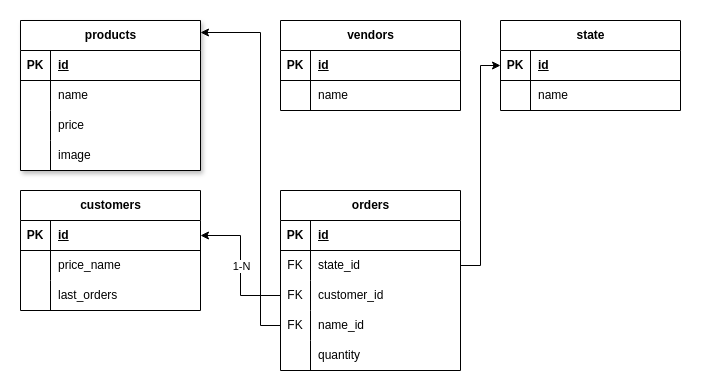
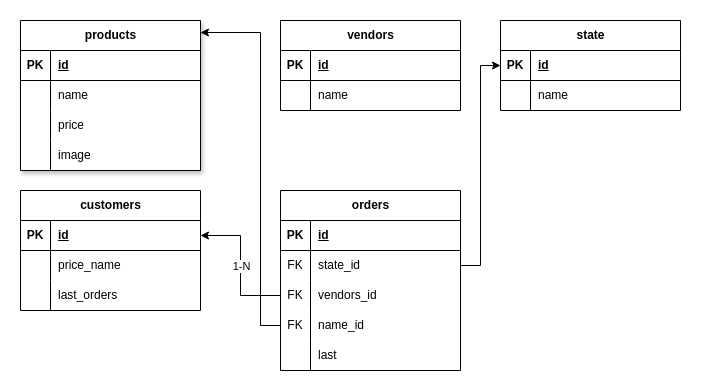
  <mxCell id="0" />
  <mxCell id="1" parent="0" />
  <mxCell id="2" value="products" style="shape=table;startSize=30;container=1;collapsible=1;childLayout=tableLayout;fixedRows=1;rowLines=0;fontStyle=1;align=center;resizeLast=1;html=1;shadow=1;swimlaneFillColor=default;gradientColor=none;fillColor=default;" vertex="1" parent="1"><mxGeometry x="20" y="20" width="180" height="150" as="geometry"><mxRectangle x="90" y="60" width="90" height="30" as="alternateBounds" /></mxGeometry></mxCell>
  <mxCell id="3" value="" style="shape=tableRow;horizontal=0;startSize=0;swimlaneHead=0;swimlaneBody=0;fillColor=none;collapsible=0;dropTarget=0;points=[[0,0.5],[1,0.5]];portConstraint=eastwest;top=0;left=0;right=0;bottom=1;" vertex="1" parent="2"><mxGeometry y="30" width="180" height="30" as="geometry" /></mxCell>
  <mxCell id="4" value="PK" style="shape=partialRectangle;connectable=0;fillColor=none;top=0;left=0;bottom=0;right=0;fontStyle=1;overflow=hidden;whiteSpace=wrap;html=1;" vertex="1" parent="3"><mxGeometry width="30" height="30" as="geometry"><mxRectangle width="30" height="30" as="alternateBounds" /></mxGeometry></mxCell>
  <mxCell id="5" value="id" style="shape=partialRectangle;connectable=0;fillColor=none;top=0;left=0;bottom=0;right=0;align=left;spacingLeft=6;fontStyle=5;overflow=hidden;whiteSpace=wrap;html=1;" vertex="1" parent="3"><mxGeometry x="30" width="150" height="30" as="geometry"><mxRectangle width="150" height="30" as="alternateBounds" /></mxGeometry></mxCell>
  <mxCell id="6" value="" style="shape=tableRow;horizontal=0;startSize=0;swimlaneHead=0;swimlaneBody=0;fillColor=none;collapsible=0;dropTarget=0;points=[[0,0.5],[1,0.5]];portConstraint=eastwest;top=0;left=0;right=0;bottom=0;" vertex="1" parent="2"><mxGeometry y="60" width="180" height="30" as="geometry" /></mxCell>
  <mxCell id="7" value="" style="shape=partialRectangle;connectable=0;fillColor=none;top=0;left=0;bottom=0;right=0;editable=1;overflow=hidden;whiteSpace=wrap;html=1;" vertex="1" parent="6"><mxGeometry width="30" height="30" as="geometry"><mxRectangle width="30" height="30" as="alternateBounds" /></mxGeometry></mxCell>
  <mxCell id="8" value="name" style="shape=partialRectangle;connectable=0;fillColor=none;top=0;left=0;bottom=0;right=0;align=left;spacingLeft=6;overflow=hidden;whiteSpace=wrap;html=1;" vertex="1" parent="6"><mxGeometry x="30" width="150" height="30" as="geometry"><mxRectangle width="150" height="30" as="alternateBounds" /></mxGeometry></mxCell>
  <mxCell id="9" value="" style="shape=tableRow;horizontal=0;startSize=0;swimlaneHead=0;swimlaneBody=0;fillColor=none;collapsible=0;dropTarget=0;points=[[0,0.5],[1,0.5]];portConstraint=eastwest;top=0;left=0;right=0;bottom=0;" vertex="1" parent="2"><mxGeometry y="90" width="180" height="30" as="geometry" /></mxCell>
  <mxCell id="10" value="" style="shape=partialRectangle;connectable=0;fillColor=none;top=0;left=0;bottom=0;right=0;editable=1;overflow=hidden;whiteSpace=wrap;html=1;" vertex="1" parent="9"><mxGeometry width="30" height="30" as="geometry"><mxRectangle width="30" height="30" as="alternateBounds" /></mxGeometry></mxCell>
  <mxCell id="11" value="price" style="shape=partialRectangle;connectable=0;fillColor=none;top=0;left=0;bottom=0;right=0;align=left;spacingLeft=6;overflow=hidden;whiteSpace=wrap;html=1;" vertex="1" parent="9"><mxGeometry x="30" width="150" height="30" as="geometry"><mxRectangle width="150" height="30" as="alternateBounds" /></mxGeometry></mxCell>
  <mxCell id="12" value="" style="shape=tableRow;horizontal=0;startSize=0;swimlaneHead=0;swimlaneBody=0;fillColor=none;collapsible=0;dropTarget=0;points=[[0,0.5],[1,0.5]];portConstraint=eastwest;top=0;left=0;right=0;bottom=0;" vertex="1" parent="2"><mxGeometry y="120" width="180" height="30" as="geometry" /></mxCell>
  <mxCell id="13" value="" style="shape=partialRectangle;connectable=0;fillColor=none;top=0;left=0;bottom=0;right=0;editable=1;overflow=hidden;whiteSpace=wrap;html=1;" vertex="1" parent="12"><mxGeometry width="30" height="30" as="geometry"><mxRectangle width="30" height="30" as="alternateBounds" /></mxGeometry></mxCell>
  <mxCell id="14" value="image" style="shape=partialRectangle;connectable=0;fillColor=none;top=0;left=0;bottom=0;right=0;align=left;spacingLeft=6;overflow=hidden;whiteSpace=wrap;html=1;" vertex="1" parent="12"><mxGeometry x="30" width="150" height="30" as="geometry"><mxRectangle width="150" height="30" as="alternateBounds" /></mxGeometry></mxCell>
  <mxCell id="15" value="vendors" style="shape=table;startSize=30;container=1;collapsible=1;childLayout=tableLayout;fixedRows=1;rowLines=0;fontStyle=1;align=center;resizeLast=1;html=1;gradientColor=none;swimlaneFillColor=default;" vertex="1" parent="1"><mxGeometry x="280" y="20" width="180" height="90" as="geometry" /></mxCell>
  <mxCell id="16" value="" style="shape=tableRow;horizontal=0;startSize=0;swimlaneHead=0;swimlaneBody=0;fillColor=none;collapsible=0;dropTarget=0;points=[[0,0.5],[1,0.5]];portConstraint=eastwest;top=0;left=0;right=0;bottom=1;" vertex="1" parent="15"><mxGeometry y="30" width="180" height="30" as="geometry" /></mxCell>
  <mxCell id="17" value="PK" style="shape=partialRectangle;connectable=0;fillColor=none;top=0;left=0;bottom=0;right=0;fontStyle=1;overflow=hidden;whiteSpace=wrap;html=1;" vertex="1" parent="16"><mxGeometry width="30" height="30" as="geometry"><mxRectangle width="30" height="30" as="alternateBounds" /></mxGeometry></mxCell>
  <mxCell id="18" value="id" style="shape=partialRectangle;connectable=0;fillColor=none;top=0;left=0;bottom=0;right=0;align=left;spacingLeft=6;fontStyle=5;overflow=hidden;whiteSpace=wrap;html=1;" vertex="1" parent="16"><mxGeometry x="30" width="150" height="30" as="geometry"><mxRectangle width="150" height="30" as="alternateBounds" /></mxGeometry></mxCell>
  <mxCell id="19" value="" style="shape=tableRow;horizontal=0;startSize=0;swimlaneHead=0;swimlaneBody=0;fillColor=none;collapsible=0;dropTarget=0;points=[[0,0.5],[1,0.5]];portConstraint=eastwest;top=0;left=0;right=0;bottom=0;" vertex="1" parent="15"><mxGeometry y="60" width="180" height="30" as="geometry" /></mxCell>
  <mxCell id="20" value="" style="shape=partialRectangle;connectable=0;fillColor=none;top=0;left=0;bottom=0;right=0;editable=1;overflow=hidden;whiteSpace=wrap;html=1;" vertex="1" parent="19"><mxGeometry width="30" height="30" as="geometry"><mxRectangle width="30" height="30" as="alternateBounds" /></mxGeometry></mxCell>
  <mxCell id="21" value="name" style="shape=partialRectangle;connectable=0;fillColor=none;top=0;left=0;bottom=0;right=0;align=left;spacingLeft=6;overflow=hidden;whiteSpace=wrap;html=1;" vertex="1" parent="19"><mxGeometry x="30" width="150" height="30" as="geometry"><mxRectangle width="150" height="30" as="alternateBounds" /></mxGeometry></mxCell>
  <mxCell id="22" value="customers" style="shape=table;startSize=30;container=1;collapsible=1;childLayout=tableLayout;fixedRows=1;rowLines=0;fontStyle=1;align=center;resizeLast=1;html=1;swimlaneFillColor=default;" vertex="1" parent="1"><mxGeometry x="20" y="190" width="180" height="120" as="geometry" /></mxCell>
  <mxCell id="23" value="" style="shape=tableRow;horizontal=0;startSize=0;swimlaneHead=0;swimlaneBody=0;fillColor=none;collapsible=0;dropTarget=0;points=[[0,0.5],[1,0.5]];portConstraint=eastwest;top=0;left=0;right=0;bottom=1;" vertex="1" parent="22"><mxGeometry y="30" width="180" height="30" as="geometry" /></mxCell>
  <mxCell id="24" value="PK" style="shape=partialRectangle;connectable=0;fillColor=none;top=0;left=0;bottom=0;right=0;fontStyle=1;overflow=hidden;whiteSpace=wrap;html=1;" vertex="1" parent="23"><mxGeometry width="30" height="30" as="geometry"><mxRectangle width="30" height="30" as="alternateBounds" /></mxGeometry></mxCell>
  <mxCell id="25" value="id" style="shape=partialRectangle;connectable=0;fillColor=none;top=0;left=0;bottom=0;right=0;align=left;spacingLeft=6;fontStyle=5;overflow=hidden;whiteSpace=wrap;html=1;" vertex="1" parent="23"><mxGeometry x="30" width="150" height="30" as="geometry"><mxRectangle width="150" height="30" as="alternateBounds" /></mxGeometry></mxCell>
  <mxCell id="26" value="" style="shape=tableRow;horizontal=0;startSize=0;swimlaneHead=0;swimlaneBody=0;fillColor=none;collapsible=0;dropTarget=0;points=[[0,0.5],[1,0.5]];portConstraint=eastwest;top=0;left=0;right=0;bottom=0;" vertex="1" parent="22"><mxGeometry y="60" width="180" height="30" as="geometry" /></mxCell>
  <mxCell id="27" value="" style="shape=partialRectangle;connectable=0;fillColor=none;top=0;left=0;bottom=0;right=0;editable=1;overflow=hidden;whiteSpace=wrap;html=1;" vertex="1" parent="26"><mxGeometry width="30" height="30" as="geometry"><mxRectangle width="30" height="30" as="alternateBounds" /></mxGeometry></mxCell>
  <mxCell id="28" value="price_name" style="shape=partialRectangle;connectable=0;fillColor=none;top=0;left=0;bottom=0;right=0;align=left;spacingLeft=6;overflow=hidden;whiteSpace=wrap;html=1;" vertex="1" parent="26"><mxGeometry x="30" width="150" height="30" as="geometry"><mxRectangle width="150" height="30" as="alternateBounds" /></mxGeometry></mxCell>
  <mxCell id="29" value="" style="shape=tableRow;horizontal=0;startSize=0;swimlaneHead=0;swimlaneBody=0;fillColor=none;collapsible=0;dropTarget=0;points=[[0,0.5],[1,0.5]];portConstraint=eastwest;top=0;left=0;right=0;bottom=0;" vertex="1" parent="22"><mxGeometry y="90" width="180" height="30" as="geometry" /></mxCell>
  <mxCell id="30" value="" style="shape=partialRectangle;connectable=0;fillColor=none;top=0;left=0;bottom=0;right=0;editable=1;overflow=hidden;whiteSpace=wrap;html=1;" vertex="1" parent="29"><mxGeometry width="30" height="30" as="geometry"><mxRectangle width="30" height="30" as="alternateBounds" /></mxGeometry></mxCell>
  <mxCell id="31" value="last_orders" style="shape=partialRectangle;connectable=0;fillColor=none;top=0;left=0;bottom=0;right=0;align=left;spacingLeft=6;overflow=hidden;whiteSpace=wrap;html=1;" vertex="1" parent="29"><mxGeometry x="30" width="150" height="30" as="geometry"><mxRectangle width="150" height="30" as="alternateBounds" /></mxGeometry></mxCell>
  <mxCell id="32" value="orders" style="shape=table;startSize=30;container=1;collapsible=1;childLayout=tableLayout;fixedRows=1;rowLines=0;fontStyle=1;align=center;resizeLast=1;html=1;swimlaneFillColor=default;" vertex="1" parent="1"><mxGeometry x="280" y="190" width="180" height="180" as="geometry" /></mxCell>
  <mxCell id="33" value="" style="shape=tableRow;horizontal=0;startSize=0;swimlaneHead=0;swimlaneBody=0;fillColor=none;collapsible=0;dropTarget=0;points=[[0,0.5],[1,0.5]];portConstraint=eastwest;top=0;left=0;right=0;bottom=1;" vertex="1" parent="32"><mxGeometry y="30" width="180" height="30" as="geometry" /></mxCell>
  <mxCell id="34" value="PK" style="shape=partialRectangle;connectable=0;fillColor=none;top=0;left=0;bottom=0;right=0;fontStyle=1;overflow=hidden;whiteSpace=wrap;html=1;" vertex="1" parent="33"><mxGeometry width="30" height="30" as="geometry"><mxRectangle width="30" height="30" as="alternateBounds" /></mxGeometry></mxCell>
  <mxCell id="35" value="id" style="shape=partialRectangle;connectable=0;fillColor=none;top=0;left=0;bottom=0;right=0;align=left;spacingLeft=6;fontStyle=5;overflow=hidden;whiteSpace=wrap;html=1;" vertex="1" parent="33"><mxGeometry x="30" width="150" height="30" as="geometry"><mxRectangle width="150" height="30" as="alternateBounds" /></mxGeometry></mxCell>
  <mxCell id="36" value="" style="shape=tableRow;horizontal=0;startSize=0;swimlaneHead=0;swimlaneBody=0;fillColor=none;collapsible=0;dropTarget=0;points=[[0,0.5],[1,0.5]];portConstraint=eastwest;top=0;left=0;right=0;bottom=0;" vertex="1" parent="32"><mxGeometry y="60" width="180" height="30" as="geometry" /></mxCell>
  <mxCell id="37" value="FK" style="shape=partialRectangle;connectable=0;fillColor=none;top=0;left=0;bottom=0;right=0;editable=1;overflow=hidden;whiteSpace=wrap;html=1;" vertex="1" parent="36"><mxGeometry width="30" height="30" as="geometry"><mxRectangle width="30" height="30" as="alternateBounds" /></mxGeometry></mxCell>
  <mxCell id="38" value="state_id" style="shape=partialRectangle;connectable=0;fillColor=none;top=0;left=0;bottom=0;right=0;align=left;spacingLeft=6;overflow=hidden;whiteSpace=wrap;html=1;" vertex="1" parent="36"><mxGeometry x="30" width="150" height="30" as="geometry"><mxRectangle width="150" height="30" as="alternateBounds" /></mxGeometry></mxCell>
  <mxCell id="39" value="" style="shape=tableRow;horizontal=0;startSize=0;swimlaneHead=0;swimlaneBody=0;fillColor=none;collapsible=0;dropTarget=0;points=[[0,0.5],[1,0.5]];portConstraint=eastwest;top=0;left=0;right=0;bottom=0;" vertex="1" parent="32"><mxGeometry y="90" width="180" height="30" as="geometry" /></mxCell>
  <mxCell id="40" value="FK" style="shape=partialRectangle;connectable=0;fillColor=none;top=0;left=0;bottom=0;right=0;editable=1;overflow=hidden;whiteSpace=wrap;html=1;" vertex="1" parent="39"><mxGeometry width="30" height="30" as="geometry"><mxRectangle width="30" height="30" as="alternateBounds" /></mxGeometry></mxCell>
- <mxCell id="41" value="customer_id" style="shape=partialRectangle;connectable=0;fillColor=none;top=0;left=0;bottom=0;right=0;align=left;spacingLeft=6;overflow=hidden;whiteSpace=wrap;html=1;" vertex="1" parent="39"><mxGeometry x="30" width="150" height="30" as="geometry"><mxRectangle width="150" height="30" as="alternateBounds" /></mxGeometry></mxCell>
+ <mxCell id="41" value="vendors_id" style="shape=partialRectangle;connectable=0;fillColor=none;top=0;left=0;bottom=0;right=0;align=left;spacingLeft=6;overflow=hidden;whiteSpace=wrap;html=1;" vertex="1" parent="39"><mxGeometry x="30" width="150" height="30" as="geometry"><mxRectangle width="150" height="30" as="alternateBounds" /></mxGeometry></mxCell>
  <mxCell id="42" value="" style="shape=tableRow;horizontal=0;startSize=0;swimlaneHead=0;swimlaneBody=0;fillColor=none;collapsible=0;dropTarget=0;points=[[0,0.5],[1,0.5]];portConstraint=eastwest;top=0;left=0;right=0;bottom=0;" vertex="1" parent="32"><mxGeometry y="120" width="180" height="30" as="geometry" /></mxCell>
  <mxCell id="43" value="FK" style="shape=partialRectangle;connectable=0;fillColor=none;top=0;left=0;bottom=0;right=0;editable=1;overflow=hidden;whiteSpace=wrap;html=1;" vertex="1" parent="42"><mxGeometry width="30" height="30" as="geometry"><mxRectangle width="30" height="30" as="alternateBounds" /></mxGeometry></mxCell>
  <mxCell id="44" value="name_id" style="shape=partialRectangle;connectable=0;fillColor=none;top=0;left=0;bottom=0;right=0;align=left;spacingLeft=6;overflow=hidden;whiteSpace=wrap;html=1;" vertex="1" parent="42"><mxGeometry x="30" width="150" height="30" as="geometry"><mxRectangle width="150" height="30" as="alternateBounds" /></mxGeometry></mxCell>
  <mxCell id="45" style="shape=tableRow;horizontal=0;startSize=0;swimlaneHead=0;swimlaneBody=0;fillColor=none;collapsible=0;dropTarget=0;points=[[0,0.5],[1,0.5]];portConstraint=eastwest;top=0;left=0;right=0;bottom=0;" vertex="1" parent="32"><mxGeometry y="150" width="180" height="30" as="geometry" /></mxCell>
  <mxCell id="46" style="shape=partialRectangle;connectable=0;fillColor=none;top=0;left=0;bottom=0;right=0;editable=1;overflow=hidden;whiteSpace=wrap;html=1;" vertex="1" parent="45"><mxGeometry width="30" height="30" as="geometry"><mxRectangle width="30" height="30" as="alternateBounds" /></mxGeometry></mxCell>
- <mxCell id="47" value="quantity" style="shape=partialRectangle;connectable=0;fillColor=none;top=0;left=0;bottom=0;right=0;align=left;spacingLeft=6;overflow=hidden;whiteSpace=wrap;html=1;" vertex="1" parent="45"><mxGeometry x="30" width="150" height="30" as="geometry"><mxRectangle width="150" height="30" as="alternateBounds" /></mxGeometry></mxCell>
+ <mxCell id="47" value="last" style="shape=partialRectangle;connectable=0;fillColor=none;top=0;left=0;bottom=0;right=0;align=left;spacingLeft=6;overflow=hidden;whiteSpace=wrap;html=1;" vertex="1" parent="45"><mxGeometry x="30" width="150" height="30" as="geometry"><mxRectangle width="150" height="30" as="alternateBounds" /></mxGeometry></mxCell>
  <mxCell id="48" value="state" style="shape=table;startSize=30;container=1;collapsible=1;childLayout=tableLayout;fixedRows=1;rowLines=0;fontStyle=1;align=center;resizeLast=1;html=1;swimlaneFillColor=default;" vertex="1" parent="1"><mxGeometry x="500" y="20" width="180" height="90" as="geometry" /></mxCell>
  <mxCell id="49" value="" style="shape=tableRow;horizontal=0;startSize=0;swimlaneHead=0;swimlaneBody=0;fillColor=none;collapsible=0;dropTarget=0;points=[[0,0.5],[1,0.5]];portConstraint=eastwest;top=0;left=0;right=0;bottom=1;" vertex="1" parent="48"><mxGeometry y="30" width="180" height="30" as="geometry" /></mxCell>
  <mxCell id="50" value="PK" style="shape=partialRectangle;connectable=0;fillColor=none;top=0;left=0;bottom=0;right=0;fontStyle=1;overflow=hidden;whiteSpace=wrap;html=1;" vertex="1" parent="49"><mxGeometry width="30" height="30" as="geometry"><mxRectangle width="30" height="30" as="alternateBounds" /></mxGeometry></mxCell>
  <mxCell id="51" value="id" style="shape=partialRectangle;connectable=0;fillColor=none;top=0;left=0;bottom=0;right=0;align=left;spacingLeft=6;fontStyle=5;overflow=hidden;whiteSpace=wrap;html=1;" vertex="1" parent="49"><mxGeometry x="30" width="150" height="30" as="geometry"><mxRectangle width="150" height="30" as="alternateBounds" /></mxGeometry></mxCell>
  <mxCell id="52" value="" style="shape=tableRow;horizontal=0;startSize=0;swimlaneHead=0;swimlaneBody=0;fillColor=none;collapsible=0;dropTarget=0;points=[[0,0.5],[1,0.5]];portConstraint=eastwest;top=0;left=0;right=0;bottom=0;" vertex="1" parent="48"><mxGeometry y="60" width="180" height="30" as="geometry" /></mxCell>
  <mxCell id="53" value="" style="shape=partialRectangle;connectable=0;fillColor=none;top=0;left=0;bottom=0;right=0;editable=1;overflow=hidden;whiteSpace=wrap;html=1;" vertex="1" parent="52"><mxGeometry width="30" height="30" as="geometry"><mxRectangle width="30" height="30" as="alternateBounds" /></mxGeometry></mxCell>
  <mxCell id="54" value="name" style="shape=partialRectangle;connectable=0;fillColor=none;top=0;left=0;bottom=0;right=0;align=left;spacingLeft=6;overflow=hidden;whiteSpace=wrap;html=1;" vertex="1" parent="52"><mxGeometry x="30" width="150" height="30" as="geometry"><mxRectangle width="150" height="30" as="alternateBounds" /></mxGeometry></mxCell>
  <mxCell id="55" style="edgeStyle=orthogonalEdgeStyle;rounded=0;orthogonalLoop=1;jettySize=auto;html=1;entryX=0;entryY=0.5;entryDx=0;entryDy=0;" edge="1" parent="1" source="36" target="49"><mxGeometry relative="1" as="geometry" /></mxCell>
  <mxCell id="56" style="edgeStyle=orthogonalEdgeStyle;rounded=0;orthogonalLoop=1;jettySize=auto;html=1;entryX=1;entryY=0.5;entryDx=0;entryDy=0;" edge="1" parent="1" source="39" target="23"><mxGeometry relative="1" as="geometry" /></mxCell>
  <mxCell id="57" value="1-N" style="edgeLabel;html=1;align=center;verticalAlign=middle;resizable=0;points=[];" vertex="1" connectable="0" parent="56"><mxGeometry x="-0.557" y="1" relative="1" as="geometry"><mxPoint x="-9" y="-31" as="offset" /></mxGeometry></mxCell>
  <mxCell id="58" style="edgeStyle=orthogonalEdgeStyle;rounded=0;orthogonalLoop=1;jettySize=auto;html=1;entryX=1;entryY=0.08;entryDx=0;entryDy=0;entryPerimeter=0;" edge="1" parent="1" source="42" target="2"><mxGeometry relative="1" as="geometry"><Array as="points"><mxPoint x="260" y="325" /><mxPoint x="260" y="32" /></Array></mxGeometry></mxCell>
